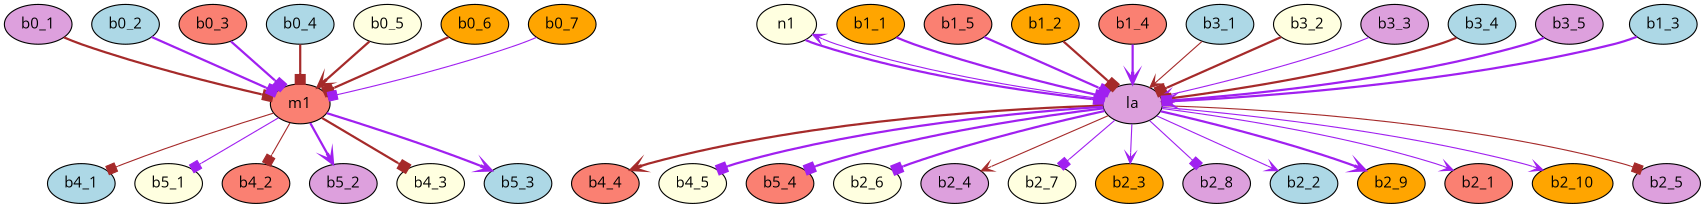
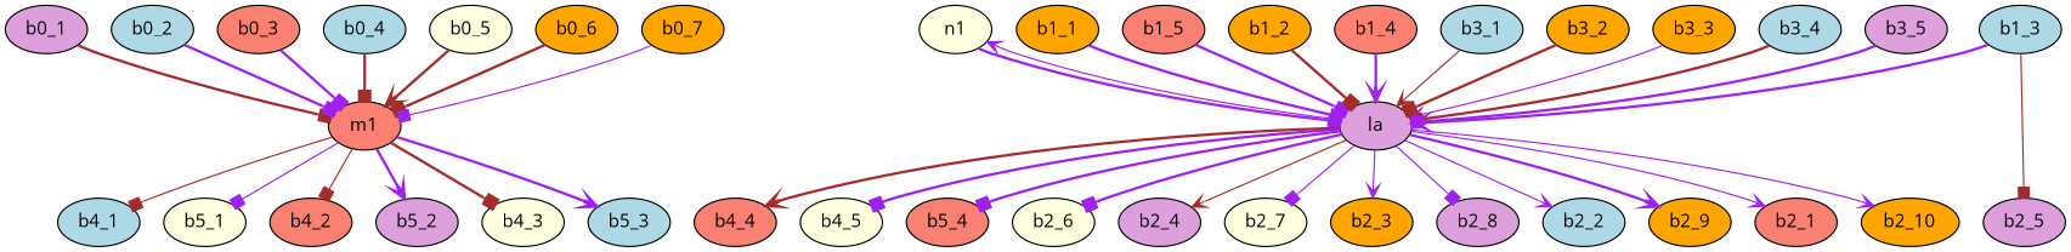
  digraph {
    fontname="Open Sans"
    node [fillcolor=lightblue fontname="Open Sans" style=filled]
    edge [arrowhead=box color=purple fontname="Open Sans" style=bold]
    b4_1
    m1 [fillcolor=salmon]
    b5_1 [fillcolor=lightyellow]
    b4_2 [fillcolor=salmon]
    b5_2 [fillcolor=plum]
    b4_3 [fillcolor=lightyellow]
    b5_3
    n1 [fillcolor=lightyellow]
    la [fillcolor=plum]
    b4_4 [fillcolor=salmon]
    b4_5 [fillcolor=lightyellow]
    b5_4 [fillcolor=salmon]
    b2_5 [fillcolor=plum]
    b2_6 [fillcolor=lightyellow]
    b2_4 [fillcolor=plum]
    b2_7 [fillcolor=lightyellow]
    b2_3 [fillcolor=orange]
    b2_8 [fillcolor=plum]
    b2_2
    b2_9 [fillcolor=orange]
    b2_1 [fillcolor=salmon]
    b2_10 [fillcolor=orange]
    b0_1 [fillcolor=plum]
    b0_2
    b0_3 [fillcolor=salmon]
    b0_4
    b0_5 [fillcolor=lightyellow]
    b0_6 [fillcolor=orange]
    b0_7 [fillcolor=orange]
    b1_1 [fillcolor=orange]
    b1_5 [fillcolor=salmon]
    b1_2 [fillcolor=orange]
    b1_4 [fillcolor=salmon]
    b1_3
    b3_1
-   b3_2 [fillcolor=lightyellow]
-   b3_3 [fillcolor=plum]
+   b3_2 [fillcolor=orange]
+   b3_3 [fillcolor=orange]
    b3_4
    b3_5 [fillcolor=plum]
    m1 -> b4_1 [color=brown connection_id=cc21 connection_ref="{'name': 'cc21', 'ID': 'cc21', 'entity': 'CHANNEL', 'params': {'data': {'channelWidth': 50, 'connectionSpacing': 1000}}, 'source': {'_component': 'm1', '_port': '10'}, 'sinks': [{'_component': 'b4_1', '_port': '1'}], 'layer': {'_id': '1', 'name': 'FLOW_0', 'type': 'CONTROL', 'group': '0', 'params': {'data': {}}}, '_paths': []}" sink_port="{'_component': 'b4_1', '_port': '1'}" source_port="{'_component': 'm1', '_port': '10'}" style=solid]
    m1 -> b5_1 [connection_id=cc22 connection_ref="{'name': 'cc22', 'ID': 'cc22', 'entity': 'CHANNEL', 'params': {'data': {'channelWidth': 50, 'connectionSpacing': 1000}}, 'source': {'_component': 'm1', '_port': '11'}, 'sinks': [{'_component': 'b5_1', '_port': '1'}], 'layer': {'_id': '1', 'name': 'FLOW_0', 'type': 'CONTROL', 'group': '0', 'params': {'data': {}}}, '_paths': []}" sink_port="{'_component': 'b5_1', '_port': '1'}" source_port="{'_component': 'm1', '_port': '11'}" style=solid]
    m1 -> b4_2 [color=brown connection_id=cc23 connection_ref="{'name': 'cc23', 'ID': 'cc23', 'entity': 'CHANNEL', 'params': {'data': {'channelWidth': 50, 'connectionSpacing': 1000}}, 'source': {'_component': 'm1', '_port': '12'}, 'sinks': [{'_component': 'b4_2', '_port': '1'}], 'layer': {'_id': '1', 'name': 'FLOW_0', 'type': 'CONTROL', 'group': '0', 'params': {'data': {}}}, '_paths': []}" sink_port="{'_component': 'b4_2', '_port': '1'}" source_port="{'_component': 'm1', '_port': '12'}" style=solid]
    m1 -> b5_2 [arrowhead=vee connection_id=cc24 connection_ref="{'name': 'cc24', 'ID': 'cc24', 'entity': 'CHANNEL', 'params': {'data': {'channelWidth': 50, 'connectionSpacing': 1000}}, 'source': {'_component': 'm1', '_port': '13'}, 'sinks': [{'_component': 'b5_2', '_port': '1'}], 'layer': {'_id': '1', 'name': 'FLOW_0', 'type': 'CONTROL', 'group': '0', 'params': {'data': {}}}, '_paths': []}" sink_port="{'_component': 'b5_2', '_port': '1'}" source_port="{'_component': 'm1', '_port': '13'}"]
    m1 -> b4_3 [color=brown connection_id=cc25 connection_ref="{'name': 'cc25', 'ID': 'cc25', 'entity': 'CHANNEL', 'params': {'data': {'channelWidth': 50, 'connectionSpacing': 1000}}, 'source': {'_component': 'm1', '_port': '14'}, 'sinks': [{'_component': 'b4_3', '_port': '1'}], 'layer': {'_id': '1', 'name': 'FLOW_0', 'type': 'CONTROL', 'group': '0', 'params': {'data': {}}}, '_paths': []}" sink_port="{'_component': 'b4_3', '_port': '1'}" source_port="{'_component': 'm1', '_port': '14'}"]
    m1 -> b5_3 [arrowhead=vee connection_id=cc26 connection_ref="{'name': 'cc26', 'ID': 'cc26', 'entity': 'CHANNEL', 'params': {'data': {'channelWidth': 50, 'connectionSpacing': 1000}}, 'source': {'_component': 'm1', '_port': '15'}, 'sinks': [{'_component': 'b5_3', '_port': '1'}], 'layer': {'_id': '1', 'name': 'FLOW_0', 'type': 'CONTROL', 'group': '0', 'params': {'data': {}}}, '_paths': []}" sink_port="{'_component': 'b5_3', '_port': '1'}" source_port="{'_component': 'm1', '_port': '15'}"]
    n1 -> la [connection_id=c2 connection_ref="{'name': 'c2', 'ID': 'c2', 'entity': 'CHANNEL', 'params': {'data': {'channelWidth': 100, 'connectionSpacing': 1000}}, 'source': {'_component': 'n1', '_port': '1'}, 'sinks': [{'_component': 'la', '_port': '2'}], 'layer': {'_id': '0', 'name': 'FLOW_0', 'type': 'FLOW', 'group': '0', 'params': {'data': {}}}, '_paths': []}" sink_port="{'_component': 'la', '_port': '2'}" source_port="{'_component': 'n1', '_port': '1'}"]
    la -> n1 [arrowhead=vee connection_id=c3 connection_ref="{'name': 'c3', 'ID': 'c3', 'entity': 'CHANNEL', 'params': {'data': {'channelWidth': 100, 'connectionSpacing': 1000}}, 'source': {'_component': 'la', '_port': '1'}, 'sinks': [{'_component': 'n1', '_port': '1'}], 'layer': {'_id': '0', 'name': 'FLOW_0', 'type': 'FLOW', 'group': '0', 'params': {'data': {}}}, '_paths': []}" sink_port="{'_component': 'n1', '_port': '1'}" source_port="{'_component': 'la', '_port': '1'}" style=solid]
    la -> b4_4 [arrowhead=vee color=brown connection_id=cca connection_ref="{'name': 'cca', 'ID': 'cca', 'entity': 'CHANNEL', 'params': {'data': {'channelWidth': 50, 'connectionSpacing': 1000}}, 'source': {'_component': 'la', '_port': '24'}, 'sinks': [{'_component': 'b4_4', '_port': '1'}], 'layer': {'_id': '1', 'name': 'FLOW_0', 'type': 'CONTROL', 'group': '0', 'params': {'data': {}}}, '_paths': []}" sink_port="{'_component': 'b4_4', '_port': '1'}" source_port="{'_component': 'la', '_port': '24'}"]
    la -> b4_5 [connection_id=ccb connection_ref="{'name': 'ccb', 'ID': 'ccb', 'entity': 'CHANNEL', 'params': {'data': {'channelWidth': 50, 'connectionSpacing': 1000}}, 'source': {'_component': 'la', '_port': '25'}, 'sinks': [{'_component': 'b4_5', '_port': '1'}], 'layer': {'_id': '1', 'name': 'FLOW_0', 'type': 'CONTROL', 'group': '0', 'params': {'data': {}}}, '_paths': []}" sink_port="{'_component': 'b4_5', '_port': '1'}" source_port="{'_component': 'la', '_port': '25'}"]
    la -> b5_4 [connection_id=ccc connection_ref="{'name': 'ccc', 'ID': 'ccc', 'entity': 'CHANNEL', 'params': {'data': {'channelWidth': 50, 'connectionSpacing': 1000}}, 'source': {'_component': 'la', '_port': '26'}, 'sinks': [{'_component': 'b5_4', '_port': '1'}], 'layer': {'_id': '1', 'name': 'FLOW_0', 'type': 'CONTROL', 'group': '0', 'params': {'data': {}}}, '_paths': []}" sink_port="{'_component': 'b5_4', '_port': '1'}" source_port="{'_component': 'la', '_port': '26'}"]
-   la -> b2_5 [color=brown connection_id=cc10 connection_ref="{'name': 'cc10', 'ID': 'cc10', 'entity': 'CHANNEL', 'params': {'data': {'channelWidth': 50, 'connectionSpacing': 1000}}, 'source': {'_component': 'la', '_port': '13'}, 'sinks': [{'_component': 'b2_5', '_port': '1'}], 'layer': {'_id': '1', 'name': 'FLOW_0', 'type': 'CONTROL', 'group': '0', 'params': {'data': {}}}, '_paths': []}" sink_port="{'_component': 'b2_5', '_port': '1'}" source_port="{'_component': 'la', '_port': '13'}" style=solid]
+   b1_3 -> b2_5 [color=brown connection_id=cc10 connection_ref="{'name': 'cc10', 'ID': 'cc10', 'entity': 'CHANNEL', 'params': {'data': {'channelWidth': 50, 'connectionSpacing': 1000}}, 'source': {'_component': 'la', '_port': '13'}, 'sinks': [{'_component': 'b2_5', '_port': '1'}], 'layer': {'_id': '1', 'name': 'FLOW_0', 'type': 'CONTROL', 'group': '0', 'params': {'data': {}}}, '_paths': []}" sink_port="{'_component': 'b2_5', '_port': '1'}" source_port="{'_component': 'la', '_port': '13'}" style=solid]
    la -> b2_6 [connection_id=cc11 connection_ref="{'name': 'cc11', 'ID': 'cc11', 'entity': 'CHANNEL', 'params': {'data': {'channelWidth': 50, 'connectionSpacing': 1000}}, 'source': {'_component': 'la', '_port': '14'}, 'sinks': [{'_component': 'b2_6', '_port': '1'}], 'layer': {'_id': '1', 'name': 'FLOW_0', 'type': 'CONTROL', 'group': '0', 'params': {'data': {}}}, '_paths': []}" sink_port="{'_component': 'b2_6', '_port': '1'}" source_port="{'_component': 'la', '_port': '14'}"]
    la -> b2_4 [arrowhead=vee color=brown connection_id=cc9 connection_ref="{'name': 'cc9', 'ID': 'cc9', 'entity': 'CHANNEL', 'params': {'data': {'channelWidth': 50, 'connectionSpacing': 1000}}, 'source': {'_component': 'la', '_port': '12'}, 'sinks': [{'_component': 'b2_4', '_port': '1'}], 'layer': {'_id': '1', 'name': 'FLOW_0', 'type': 'CONTROL', 'group': '0', 'params': {'data': {}}}, '_paths': []}" sink_port="{'_component': 'b2_4', '_port': '1'}" source_port="{'_component': 'la', '_port': '12'}" style=solid]
    la -> b2_7 [connection_id=cc12 connection_ref="{'name': 'cc12', 'ID': 'cc12', 'entity': 'CHANNEL', 'params': {'data': {'channelWidth': 50, 'connectionSpacing': 1000}}, 'source': {'_component': 'la', '_port': '15'}, 'sinks': [{'_component': 'b2_7', '_port': '1'}], 'layer': {'_id': '1', 'name': 'FLOW_0', 'type': 'CONTROL', 'group': '0', 'params': {'data': {}}}, '_paths': []}" sink_port="{'_component': 'b2_7', '_port': '1'}" source_port="{'_component': 'la', '_port': '15'}" style=solid]
    la -> b2_3 [arrowhead=vee connection_id=cc8 connection_ref="{'name': 'cc8', 'ID': 'cc8', 'entity': 'CHANNEL', 'params': {'data': {'channelWidth': 50, 'connectionSpacing': 1000}}, 'source': {'_component': 'la', '_port': '11'}, 'sinks': [{'_component': 'b2_3', '_port': '1'}], 'layer': {'_id': '1', 'name': 'FLOW_0', 'type': 'CONTROL', 'group': '0', 'params': {'data': {}}}, '_paths': []}" sink_port="{'_component': 'b2_3', '_port': '1'}" source_port="{'_component': 'la', '_port': '11'}" style=solid]
    la -> b2_8 [connection_id=cc13 connection_ref="{'name': 'cc13', 'ID': 'cc13', 'entity': 'CHANNEL', 'params': {'data': {'channelWidth': 50, 'connectionSpacing': 1000}}, 'source': {'_component': 'la', '_port': '16'}, 'sinks': [{'_component': 'b2_8', '_port': '1'}], 'layer': {'_id': '1', 'name': 'FLOW_0', 'type': 'CONTROL', 'group': '0', 'params': {'data': {}}}, '_paths': []}" sink_port="{'_component': 'b2_8', '_port': '1'}" source_port="{'_component': 'la', '_port': '16'}" style=solid]
    la -> b2_2 [arrowhead=vee connection_id=cc7 connection_ref="{'name': 'cc7', 'ID': 'cc7', 'entity': 'CHANNEL', 'params': {'data': {'channelWidth': 50, 'connectionSpacing': 1000}}, 'source': {'_component': 'la', '_port': '10'}, 'sinks': [{'_component': 'b2_2', '_port': '1'}], 'layer': {'_id': '1', 'name': 'FLOW_0', 'type': 'CONTROL', 'group': '0', 'params': {'data': {}}}, '_paths': []}" sink_port="{'_component': 'b2_2', '_port': '1'}" source_port="{'_component': 'la', '_port': '10'}" style=solid]
    la -> b2_9 [arrowhead=vee connection_id=cc14 connection_ref="{'name': 'cc14', 'ID': 'cc14', 'entity': 'CHANNEL', 'params': {'data': {'channelWidth': 50, 'connectionSpacing': 1000}}, 'source': {'_component': 'la', '_port': '17'}, 'sinks': [{'_component': 'b2_9', '_port': '1'}], 'layer': {'_id': '1', 'name': 'FLOW_0', 'type': 'CONTROL', 'group': '0', 'params': {'data': {}}}, '_paths': []}" sink_port="{'_component': 'b2_9', '_port': '1'}" source_port="{'_component': 'la', '_port': '17'}"]
    la -> b2_1 [arrowhead=vee connection_id=cc6 connection_ref="{'name': 'cc6', 'ID': 'cc6', 'entity': 'CHANNEL', 'params': {'data': {'channelWidth': 50, 'connectionSpacing': 1000}}, 'source': {'_component': 'la', '_port': '9'}, 'sinks': [{'_component': 'b2_1', '_port': '1'}], 'layer': {'_id': '1', 'name': 'FLOW_0', 'type': 'CONTROL', 'group': '0', 'params': {'data': {}}}, '_paths': []}" sink_port="{'_component': 'b2_1', '_port': '1'}" source_port="{'_component': 'la', '_port': '9'}" style=solid]
    la -> b2_10 [arrowhead=vee connection_id=cc15 connection_ref="{'name': 'cc15', 'ID': 'cc15', 'entity': 'CHANNEL', 'params': {'data': {'channelWidth': 50, 'connectionSpacing': 1000}}, 'source': {'_component': 'la', '_port': '18'}, 'sinks': [{'_component': 'b2_10', '_port': '1'}], 'layer': {'_id': '1', 'name': 'FLOW_0', 'type': 'CONTROL', 'group': '0', 'params': {'data': {}}}, '_paths': []}" sink_port="{'_component': 'b2_10', '_port': '1'}" source_port="{'_component': 'la', '_port': '18'}" style=solid]
    b0_1 -> m1 [color=brown connection_id=c4 connection_ref="{'name': 'c4', 'ID': 'c4', 'entity': 'CHANNEL', 'params': {'data': {'channelWidth': 100, 'connectionSpacing': 1000}}, 'source': {'_component': 'b0_1', '_port': '1'}, 'sinks': [{'_component': 'm1', '_port': '1'}], 'layer': {'_id': '0', 'name': 'FLOW_0', 'type': 'FLOW', 'group': '0', 'params': {'data': {}}}, '_paths': []}" sink_port="{'_component': 'm1', '_port': '1'}" source_port="{'_component': 'b0_1', '_port': '1'}"]
    b0_2 -> m1 [connection_id=c5 connection_ref="{'name': 'c5', 'ID': 'c5', 'entity': 'CHANNEL', 'params': {'data': {'channelWidth': 100, 'connectionSpacing': 1000}}, 'source': {'_component': 'b0_2', '_port': '1'}, 'sinks': [{'_component': 'm1', '_port': '2'}], 'layer': {'_id': '0', 'name': 'FLOW_0', 'type': 'FLOW', 'group': '0', 'params': {'data': {}}}, '_paths': []}" sink_port="{'_component': 'm1', '_port': '2'}" source_port="{'_component': 'b0_2', '_port': '1'}"]
    b0_3 -> m1 [connection_id=c6 connection_ref="{'name': 'c6', 'ID': 'c6', 'entity': 'CHANNEL', 'params': {'data': {'channelWidth': 100, 'connectionSpacing': 1000}}, 'source': {'_component': 'b0_3', '_port': '1'}, 'sinks': [{'_component': 'm1', '_port': '3'}], 'layer': {'_id': '0', 'name': 'FLOW_0', 'type': 'FLOW', 'group': '0', 'params': {'data': {}}}, '_paths': []}" sink_port="{'_component': 'm1', '_port': '3'}" source_port="{'_component': 'b0_3', '_port': '1'}"]
    b0_4 -> m1 [color=brown connection_id=c7 connection_ref="{'name': 'c7', 'ID': 'c7', 'entity': 'CHANNEL', 'params': {'data': {'channelWidth': 100, 'connectionSpacing': 1000}}, 'source': {'_component': 'b0_4', '_port': '1'}, 'sinks': [{'_component': 'm1', '_port': '4'}], 'layer': {'_id': '0', 'name': 'FLOW_0', 'type': 'FLOW', 'group': '0', 'params': {'data': {}}}, '_paths': []}" sink_port="{'_component': 'm1', '_port': '4'}" source_port="{'_component': 'b0_4', '_port': '1'}"]
    b0_5 -> m1 [arrowhead=vee color=brown connection_id=c8 connection_ref="{'name': 'c8', 'ID': 'c8', 'entity': 'CHANNEL', 'params': {'data': {'channelWidth': 100, 'connectionSpacing': 1000}}, 'source': {'_component': 'b0_5', '_port': '1'}, 'sinks': [{'_component': 'm1', '_port': '5'}], 'layer': {'_id': '0', 'name': 'FLOW_0', 'type': 'FLOW', 'group': '0', 'params': {'data': {}}}, '_paths': []}" sink_port="{'_component': 'm1', '_port': '5'}" source_port="{'_component': 'b0_5', '_port': '1'}"]
    b0_6 -> m1 [color=brown connection_id=c9 connection_ref="{'name': 'c9', 'ID': 'c9', 'entity': 'CHANNEL', 'params': {'data': {'channelWidth': 100, 'connectionSpacing': 1000}}, 'source': {'_component': 'b0_6', '_port': '1'}, 'sinks': [{'_component': 'm1', '_port': '6'}], 'layer': {'_id': '0', 'name': 'FLOW_0', 'type': 'FLOW', 'group': '0', 'params': {'data': {}}}, '_paths': []}" sink_port="{'_component': 'm1', '_port': '6'}" source_port="{'_component': 'b0_6', '_port': '1'}"]
    b0_7 -> m1 [connection_id=c10 connection_ref="{'name': 'c10', 'ID': 'c10', 'entity': 'CHANNEL', 'params': {'data': {'channelWidth': 100, 'connectionSpacing': 1000}}, 'source': {'_component': 'b0_7', '_port': '1'}, 'sinks': [{'_component': 'm1', '_port': '7'}], 'layer': {'_id': '0', 'name': 'FLOW_0', 'type': 'FLOW', 'group': '0', 'params': {'data': {}}}, '_paths': []}" sink_port="{'_component': 'm1', '_port': '7'}" source_port="{'_component': 'b0_7', '_port': '1'}" style=solid]
    b1_1 -> la [connection_id=cc1 connection_ref="{'name': 'cc1', 'ID': 'cc1', 'entity': 'CHANNEL', 'params': {'data': {'channelWidth': 50, 'connectionSpacing': 1000}}, 'source': {'_component': 'b1_1', '_port': '1'}, 'sinks': [{'_component': 'la', '_port': '4'}], 'layer': {'_id': '1', 'name': 'FLOW_0', 'type': 'CONTROL', 'group': '0', 'params': {'data': {}}}, '_paths': []}" sink_port="{'_component': 'la', '_port': '4'}" source_port="{'_component': 'b1_1', '_port': '1'}"]
    b1_5 -> la [connection_id=cc5 connection_ref="{'name': 'cc5', 'ID': 'cc5', 'entity': 'CHANNEL', 'params': {'data': {'channelWidth': 50, 'connectionSpacing': 1000}}, 'source': {'_component': 'b1_5', '_port': '1'}, 'sinks': [{'_component': 'la', '_port': '8'}], 'layer': {'_id': '1', 'name': 'FLOW_0', 'type': 'CONTROL', 'group': '0', 'params': {'data': {}}}, '_paths': []}" sink_port="{'_component': 'la', '_port': '8'}" source_port="{'_component': 'b1_5', '_port': '1'}"]
    b1_2 -> la [color=brown connection_id=cc2 connection_ref="{'name': 'cc2', 'ID': 'cc2', 'entity': 'CHANNEL', 'params': {'data': {'channelWidth': 50, 'connectionSpacing': 1000}}, 'source': {'_component': 'b1_2', '_port': '1'}, 'sinks': [{'_component': 'la', '_port': '5'}], 'layer': {'_id': '1', 'name': 'FLOW_0', 'type': 'CONTROL', 'group': '0', 'params': {'data': {}}}, '_paths': []}" sink_port="{'_component': 'la', '_port': '5'}" source_port="{'_component': 'b1_2', '_port': '1'}"]
    b1_4 -> la [arrowhead=vee connection_id=cc4 connection_ref="{'name': 'cc4', 'ID': 'cc4', 'entity': 'CHANNEL', 'params': {'data': {'channelWidth': 50, 'connectionSpacing': 1000}}, 'source': {'_component': 'b1_4', '_port': '1'}, 'sinks': [{'_component': 'la', '_port': '7'}], 'layer': {'_id': '1', 'name': 'FLOW_0', 'type': 'CONTROL', 'group': '0', 'params': {'data': {}}}, '_paths': []}" sink_port="{'_component': 'la', '_port': '7'}" source_port="{'_component': 'b1_4', '_port': '1'}"]
    b1_3 -> la [arrowhead=vee connection_id=cc3 connection_ref="{'name': 'cc3', 'ID': 'cc3', 'entity': 'CHANNEL', 'params': {'data': {'channelWidth': 50, 'connectionSpacing': 1000}}, 'source': {'_component': 'b1_3', '_port': '1'}, 'sinks': [{'_component': 'la', '_port': '6'}], 'layer': {'_id': '1', 'name': 'FLOW_0', 'type': 'CONTROL', 'group': '0', 'params': {'data': {}}}, '_paths': []}" sink_port="{'_component': 'la', '_port': '6'}" source_port="{'_component': 'b1_3', '_port': '1'}"]
    b3_1 -> la [arrowhead=vee color=brown connection_id=cc16 connection_ref="{'name': 'cc16', 'ID': 'cc16', 'entity': 'CHANNEL', 'params': {'data': {'channelWidth': 50, 'connectionSpacing': 1000}}, 'source': {'_component': 'b3_1', '_port': '1'}, 'sinks': [{'_component': 'la', '_port': '19'}], 'layer': {'_id': '1', 'name': 'FLOW_0', 'type': 'CONTROL', 'group': '0', 'params': {'data': {}}}, '_paths': []}" sink_port="{'_component': 'la', '_port': '19'}" source_port="{'_component': 'b3_1', '_port': '1'}" style=solid]
    b3_2 -> la [color=brown connection_id=cc17 connection_ref="{'name': 'cc17', 'ID': 'cc17', 'entity': 'CHANNEL', 'params': {'data': {'channelWidth': 50, 'connectionSpacing': 1000}}, 'source': {'_component': 'b3_2', '_port': '1'}, 'sinks': [{'_component': 'la', '_port': '20'}], 'layer': {'_id': '1', 'name': 'FLOW_0', 'type': 'CONTROL', 'group': '0', 'params': {'data': {}}}, '_paths': []}" sink_port="{'_component': 'la', '_port': '20'}" source_port="{'_component': 'b3_2', '_port': '1'}"]
    b3_3 -> la [arrowhead=vee connection_id=cc18 connection_ref="{'name': 'cc18', 'ID': 'cc18', 'entity': 'CHANNEL', 'params': {'data': {'channelWidth': 50, 'connectionSpacing': 1000}}, 'source': {'_component': 'b3_3', '_port': '1'}, 'sinks': [{'_component': 'la', '_port': '21'}], 'layer': {'_id': '1', 'name': 'FLOW_0', 'type': 'CONTROL', 'group': '0', 'params': {'data': {}}}, '_paths': []}" sink_port="{'_component': 'la', '_port': '21'}" source_port="{'_component': 'b3_3', '_port': '1'}" style=solid]
    b3_4 -> la [color=brown connection_id=cc19 connection_ref="{'name': 'cc19', 'ID': 'cc19', 'entity': 'CHANNEL', 'params': {'data': {'channelWidth': 50, 'connectionSpacing': 1000}}, 'source': {'_component': 'b3_4', '_port': '1'}, 'sinks': [{'_component': 'la', '_port': '22'}], 'layer': {'_id': '1', 'name': 'FLOW_0', 'type': 'CONTROL', 'group': '0', 'params': {'data': {}}}, '_paths': []}" sink_port="{'_component': 'la', '_port': '22'}" source_port="{'_component': 'b3_4', '_port': '1'}"]
    b3_5 -> la [connection_id=cc20 connection_ref="{'name': 'cc20', 'ID': 'cc20', 'entity': 'CHANNEL', 'params': {'data': {'channelWidth': 50, 'connectionSpacing': 1000}}, 'source': {'_component': 'b3_5', '_port': '1'}, 'sinks': [{'_component': 'la', '_port': '23'}], 'layer': {'_id': '1', 'name': 'FLOW_0', 'type': 'CONTROL', 'group': '0', 'params': {'data': {}}}, '_paths': []}" sink_port="{'_component': 'la', '_port': '23'}" source_port="{'_component': 'b3_5', '_port': '1'}"]
  }
